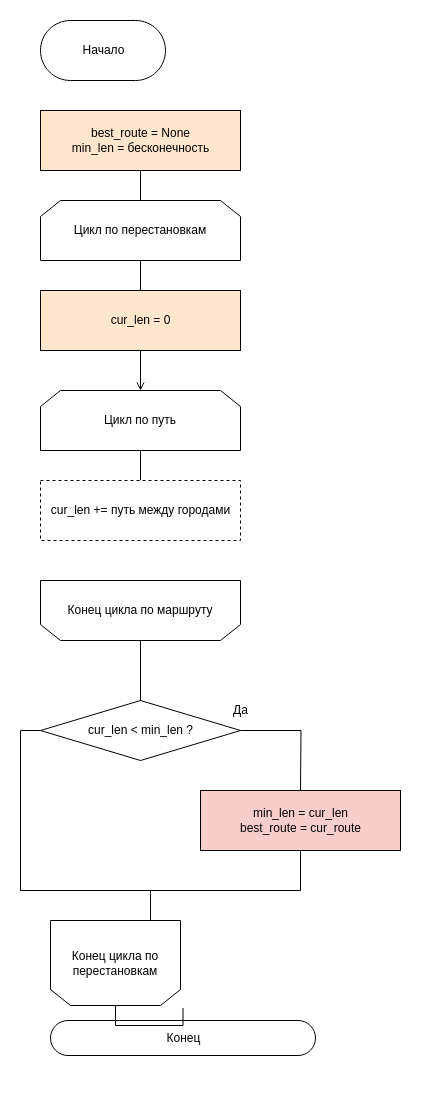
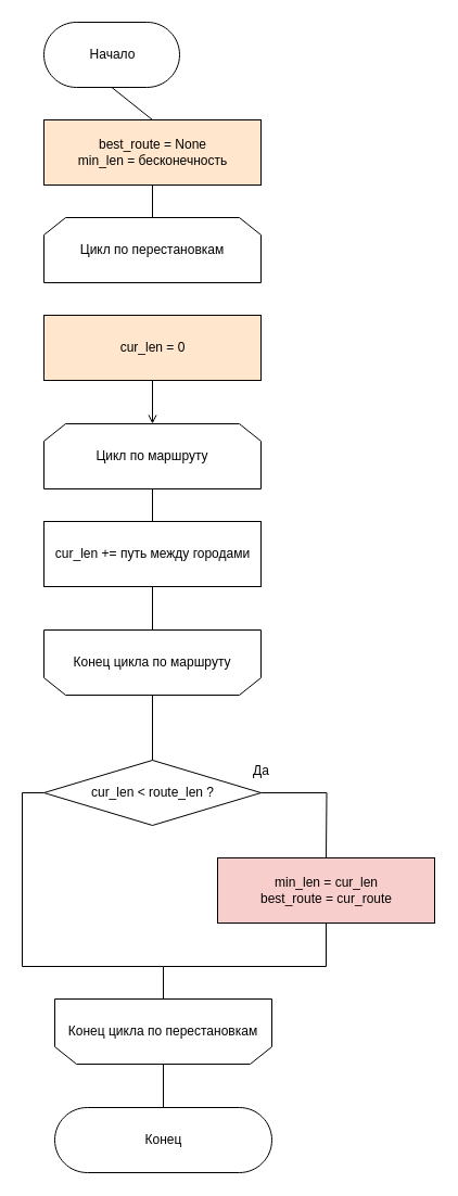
  <mxCell id="0" />
  <mxCell id="1" parent="0" />
+ <mxCell id="2" style="edgeStyle=none;html=1;exitX=0.5;exitY=0.5;exitDx=0;exitDy=30;exitPerimeter=0;entryX=0.5;entryY=0;entryDx=0;entryDy=0;endArrow=none;endFill=0;" parent="1" source="3" target="5" edge="1"><mxGeometry relative="1" as="geometry" /></mxCell>
  <mxCell id="3" value="Начало" style="html=1;dashed=0;whitespace=wrap;shape=mxgraph.dfd.start" parent="1" vertex="1"><mxGeometry x="40" y="20" width="125" height="60" as="geometry" /></mxCell>
  <mxCell id="4" style="edgeStyle=orthogonalEdgeStyle;rounded=0;orthogonalLoop=1;jettySize=auto;html=1;exitX=0.5;exitY=1;exitDx=0;exitDy=0;entryX=0.5;entryY=0;entryDx=0;entryDy=0;endArrow=none;endFill=0;" edge="1" parent="1" source="5"><mxGeometry relative="1" as="geometry"><mxPoint x="140" y="200" as="targetPoint" /></mxGeometry></mxCell>
  <mxCell id="5" value="best_route = None&lt;div&gt;min_len = бесконечность&lt;br&gt;&lt;/div&gt;" style="html=1;dashed=0;whitespace=wrap;fillColor=#ffe6cc;" parent="1" vertex="1"><mxGeometry x="40" y="110" width="200" height="60" as="geometry" /></mxCell>
- <mxCell id="6" style="edgeStyle=orthogonalEdgeStyle;rounded=0;html=1;exitX=0.5;exitY=1;exitDx=0;exitDy=0;entryX=0.5;entryY=0;entryDx=0;entryDy=0;endArrow=none;endFill=0;" parent="1" source="8" target="18" edge="1"><mxGeometry relative="1" as="geometry" /></mxCell>
  <mxCell id="7" style="edgeStyle=orthogonalEdgeStyle;rounded=0;orthogonalLoop=1;jettySize=auto;html=1;exitX=0.5;exitY=0;exitDx=0;exitDy=0;entryX=0.5;entryY=1;entryDx=0;entryDy=0;endArrow=none;endFill=0;" edge="1" parent="1" source="8"><mxGeometry relative="1" as="geometry"><mxPoint x="140" y="170" as="targetPoint" /></mxGeometry></mxCell>
  <mxCell id="8" value="Цикл по перестановкам" style="shape=loopLimit;whiteSpace=wrap;html=1;direction=east" parent="1" vertex="1"><mxGeometry x="40" y="200" width="200" height="60" as="geometry" /></mxCell>
  <mxCell id="9" style="edgeStyle=orthogonalEdgeStyle;rounded=0;orthogonalLoop=1;jettySize=auto;html=1;exitX=1;exitY=0.5;exitDx=0;exitDy=0;endArrow=none;endFill=0;" parent="1" source="11" edge="1"><mxGeometry relative="1" as="geometry"><mxPoint x="300" y="790" as="targetPoint" /></mxGeometry></mxCell>
  <mxCell id="10" style="edgeStyle=orthogonalEdgeStyle;rounded=0;orthogonalLoop=1;jettySize=auto;html=1;exitX=0;exitY=0.5;exitDx=0;exitDy=0;endArrow=none;endFill=0;" edge="1" parent="1" source="11"><mxGeometry relative="1" as="geometry"><mxPoint x="150" y="890" as="targetPoint" /><Array as="points"><mxPoint x="20" y="730" /><mxPoint x="20" y="890" /></Array></mxGeometry></mxCell>
- <mxCell id="11" value="cur_len &amp;lt; min_len ?" style="shape=rhombus;html=1;dashed=0;whitespace=wrap;perimeter=rhombusPerimeter;" parent="1" vertex="1"><mxGeometry x="40" y="700" width="200" height="60" as="geometry" /></mxCell>
+ <mxCell id="11" value="cur_len &amp;lt; route_len ?" style="shape=rhombus;html=1;dashed=0;whitespace=wrap;perimeter=rhombusPerimeter;" parent="1" vertex="1"><mxGeometry x="40" y="700" width="200" height="60" as="geometry" /></mxCell>
  <mxCell id="12" value="Да" style="text;html=1;align=center;verticalAlign=middle;resizable=0;points=[];autosize=1;strokeColor=none;" parent="1" vertex="1"><mxGeometry x="225" y="700" width="30" height="20" as="geometry" /></mxCell>
  <mxCell id="13" style="edgeStyle=orthogonalEdgeStyle;rounded=0;orthogonalLoop=1;jettySize=auto;html=1;exitX=0.5;exitY=1;exitDx=0;exitDy=0;entryX=0.5;entryY=1;entryDx=0;entryDy=0;endArrow=none;endFill=0;" edge="1" parent="1" source="14" target="15"><mxGeometry relative="1" as="geometry"><Array as="points"><mxPoint x="300" y="890" /><mxPoint x="150" y="890" /></Array></mxGeometry></mxCell>
  <mxCell id="14" value="min_len = cur_len&lt;br&gt;best_route = cur_route" style="html=1;dashed=0;whitespace=wrap;fillColor=#f8cecc;" parent="1" vertex="1"><mxGeometry x="200" y="790" width="200" height="60" as="geometry" /></mxCell>
- <mxCell id="15" value="Конец цикла по перестановкам" style="shape=loopLimit;whiteSpace=wrap;html=1;strokeWidth=1;direction=west;" parent="1" vertex="1"><mxGeometry x="50" y="920" width="130" height="85" as="geometry" /></mxCell>
- <mxCell id="16" value="Конец" style="html=1;dashed=0;whitespace=wrap;shape=mxgraph.dfd.start" parent="1" vertex="1"><mxGeometry x="50" y="1020" width="265" height="35" as="geometry" /></mxCell>
+ <mxCell id="15" value="Конец цикла по перестановкам" style="shape=loopLimit;whiteSpace=wrap;html=1;strokeWidth=1;direction=west;" parent="1" vertex="1"><mxGeometry x="50" y="920" width="200" height="60" as="geometry" /></mxCell>
+ <mxCell id="16" value="Конец" style="html=1;dashed=0;whitespace=wrap;shape=mxgraph.dfd.start" parent="1" vertex="1"><mxGeometry x="50" y="1020" width="200" height="60" as="geometry" /></mxCell>
  <mxCell id="17" style="edgeStyle=orthogonalEdgeStyle;rounded=0;orthogonalLoop=1;jettySize=auto;html=1;exitX=0.5;exitY=1;exitDx=0;exitDy=0;entryX=0.5;entryY=0;entryDx=0;entryDy=0;endArrow=open;endFill=0;" edge="1" parent="1" source="18" target="20"><mxGeometry relative="1" as="geometry" /></mxCell>
  <mxCell id="18" value="cur_len = 0" style="html=1;dashed=0;whitespace=wrap;fillColor=#ffe6cc;" parent="1" vertex="1"><mxGeometry x="40" y="290" width="200" height="60" as="geometry" /></mxCell>
  <mxCell id="19" style="edgeStyle=orthogonalEdgeStyle;rounded=0;html=1;exitX=0.5;exitY=1;exitDx=0;exitDy=0;entryX=0.5;entryY=0;entryDx=0;entryDy=0;endArrow=none;endFill=0;" edge="1" parent="1" source="20" target="22"><mxGeometry relative="1" as="geometry" /></mxCell>
- <mxCell id="20" value="Цикл по путь" style="shape=loopLimit;whiteSpace=wrap;html=1;direction=east" vertex="1" parent="1"><mxGeometry x="40" y="390" width="200" height="60" as="geometry" /></mxCell>
- <mxCell id="22" value="cur_len += путь между городами" style="html=1;dashed=1;whitespace=wrap;" vertex="1" parent="1"><mxGeometry x="40" y="480" width="200" height="60" as="geometry" /></mxCell>
+ <mxCell id="20" value="Цикл по маршруту" style="shape=loopLimit;whiteSpace=wrap;html=1;direction=east" vertex="1" parent="1"><mxGeometry x="40" y="390" width="200" height="60" as="geometry" /></mxCell>
+ <mxCell id="21" style="edgeStyle=orthogonalEdgeStyle;rounded=0;orthogonalLoop=1;jettySize=auto;html=1;exitX=0.5;exitY=1;exitDx=0;exitDy=0;entryX=0.5;entryY=1;entryDx=0;entryDy=0;endArrow=none;endFill=0;" edge="1" parent="1" source="22" target="24"><mxGeometry relative="1" as="geometry" /></mxCell>
+ <mxCell id="22" value="cur_len += путь между городами" style="html=1;dashed=0;whitespace=wrap;" vertex="1" parent="1"><mxGeometry x="40" y="480" width="200" height="60" as="geometry" /></mxCell>
  <mxCell id="23" style="edgeStyle=orthogonalEdgeStyle;rounded=0;orthogonalLoop=1;jettySize=auto;html=1;exitX=0.5;exitY=0;exitDx=0;exitDy=0;entryX=0.5;entryY=0;entryDx=0;entryDy=0;endArrow=none;endFill=0;" edge="1" parent="1" source="24" target="11"><mxGeometry relative="1" as="geometry" /></mxCell>
  <mxCell id="24" value="Конец цикла по маршруту" style="shape=loopLimit;whiteSpace=wrap;html=1;strokeWidth=1;direction=west;" vertex="1" parent="1"><mxGeometry x="40" y="580" width="200" height="60" as="geometry" /></mxCell>
  <mxCell id="25" style="edgeStyle=orthogonalEdgeStyle;rounded=0;orthogonalLoop=1;jettySize=auto;html=1;exitX=0.5;exitY=0;exitDx=0;exitDy=0;entryX=0.5;entryY=0.5;entryDx=0;entryDy=-30;entryPerimeter=0;endArrow=none;endFill=0;" edge="1" parent="1" source="15" target="16"><mxGeometry relative="1" as="geometry" /></mxCell>
